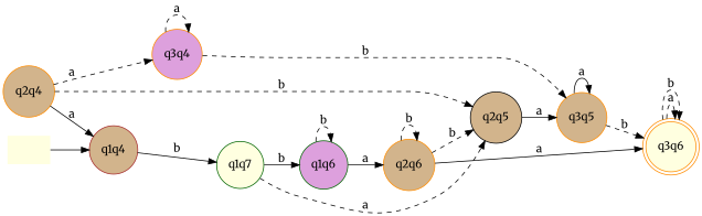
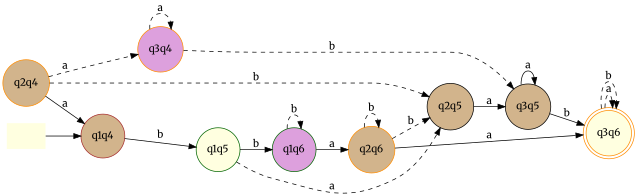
  digraph {
    fontname=Merriweather
    rankdir=LR
    node [color=darkorange fillcolor=tan fontname=Merriweather shape=circle style=filled]
    edge [fontname=Merriweather style=dashed]
    q3q6 [fillcolor=lightyellow shape=doublecircle]
    "" [color=darkgreen fillcolor=lightyellow shape=none]
    q1q4 [color=brown]
-   q1q5 [color=darkgreen fillcolor=lightyellow label=q1q7]
+   q1q5 [color=darkgreen fillcolor=lightyellow]
    q2q4
    q2q5 [color=black]
    q3q4 [fillcolor=plum]
    q1q6 [color=darkgreen fillcolor=plum]
-   q3q5
+   q3q5 [color=black]
    q2q6
    q3q6 -> q3q6 [label=a]
    q3q6 -> q3q6 [label=b]
    "" -> q1q4 [style=solid]
    q1q4 -> q1q5 [label=b style=solid]
    q1q5 -> q2q5 [label=a]
    q1q5 -> q1q6 [label=b style=solid]
    q2q4 -> q1q4 [label=a style=solid]
    q2q4 -> q2q5 [label=b]
    q2q4 -> q3q4 [label=a]
    q2q5 -> q3q5 [label=a style=solid]
    q3q4 -> q3q4 [label=a]
    q3q4 -> q3q5 [label=b]
    q1q6 -> q1q6 [label=b]
    q1q6 -> q2q6 [label=a style=solid]
-   q3q5 -> q3q6 [label=b]
+   q3q5 -> q3q6 [label=b style=solid]
    q3q5 -> q3q5 [label=a style=solid]
    q2q6 -> q3q6 [label=a style=solid]
    q2q6 -> q2q5 [label=b]
    q2q6 -> q2q6 [label=b]
  }
